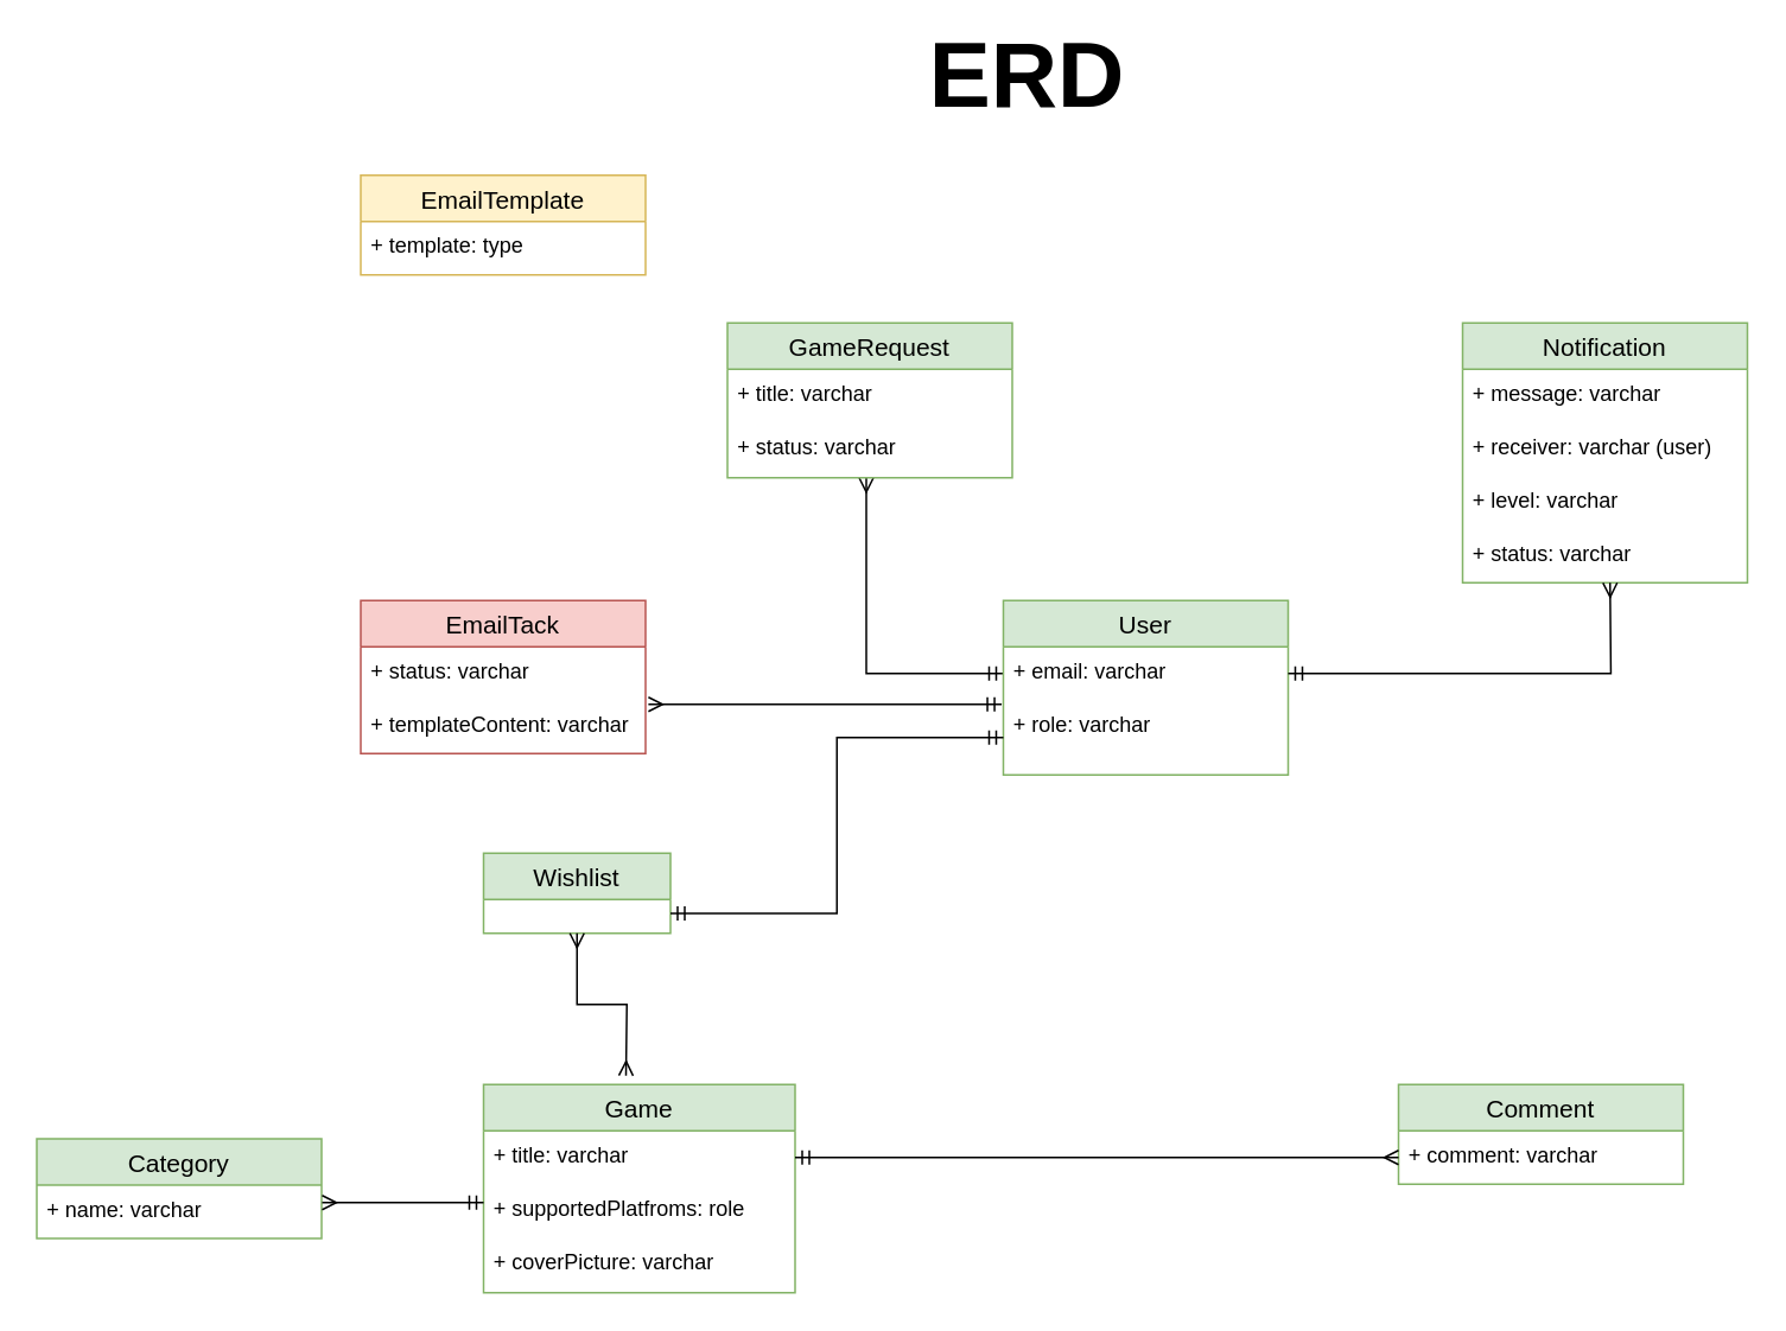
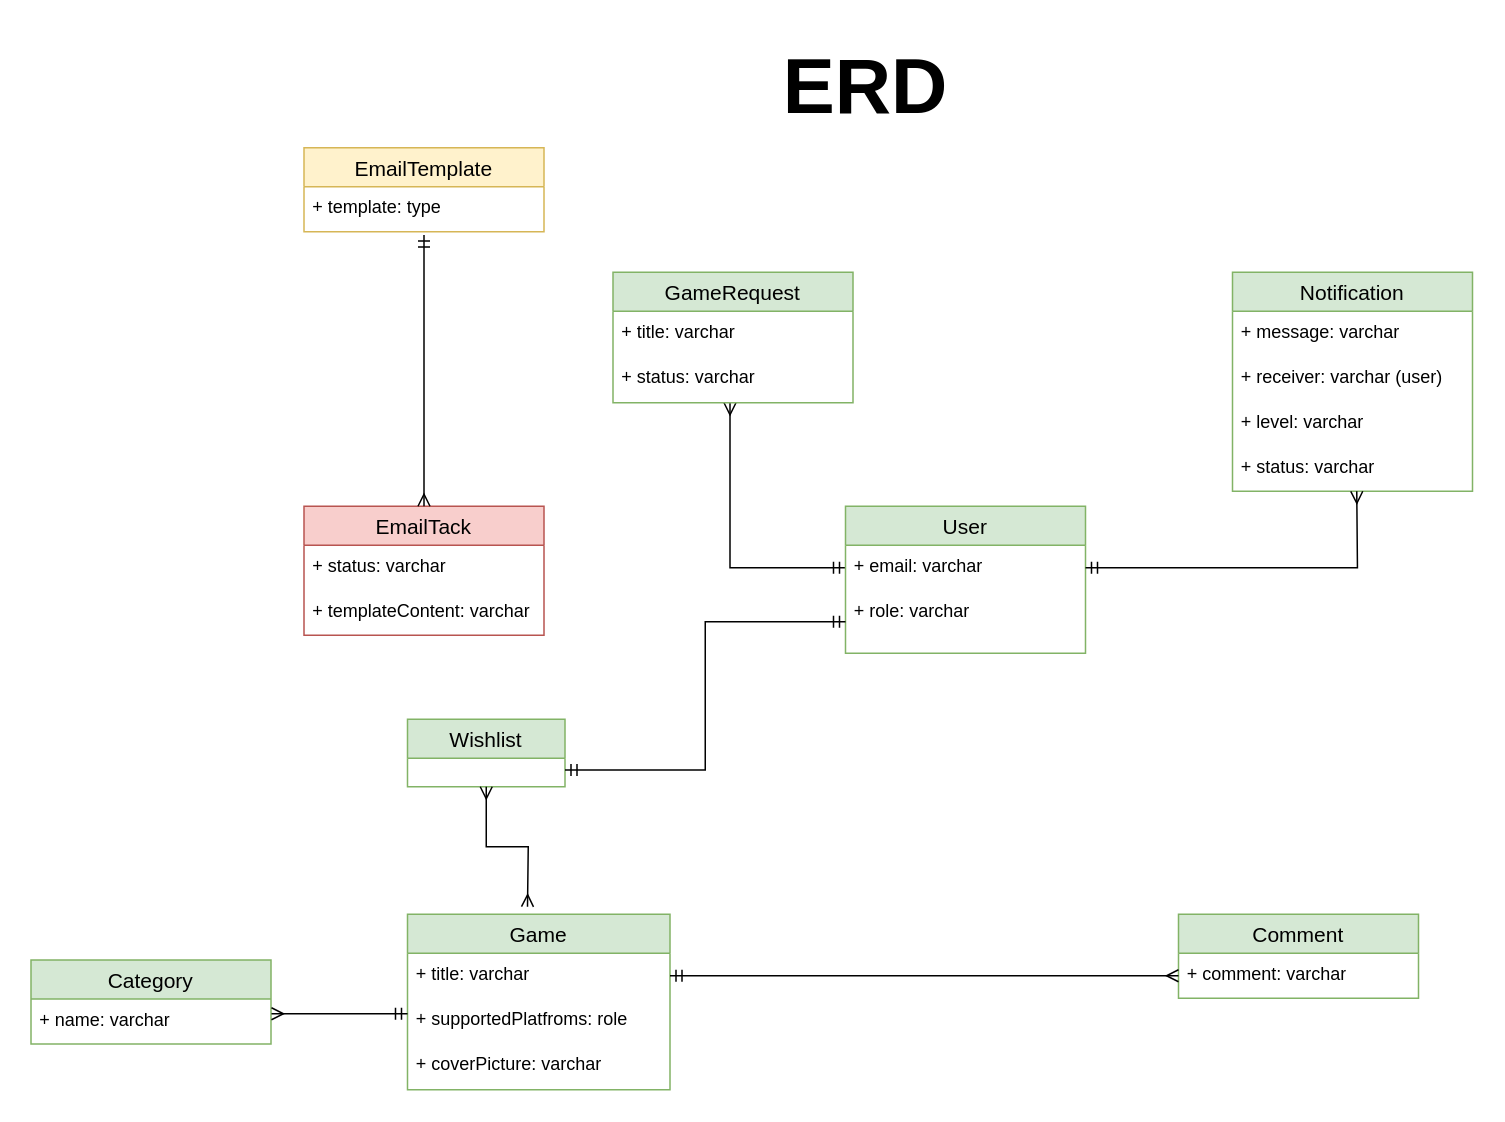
  <mxCell id="0" />
  <mxCell id="1" parent="0" />
  <mxCell id="2" value="" style="edgeStyle=orthogonalEdgeStyle;rounded=0;orthogonalLoop=1;jettySize=auto;html=1;endArrow=ERmany;endFill=0;startArrow=ERmandOne;startFill=0;exitX=0;exitY=0.5;exitDx=0;exitDy=0;" edge="1" parent="1" source="4" target="8"><mxGeometry relative="1" as="geometry"><mxPoint x="450" y="394" as="sourcePoint" /><mxPoint x="374" y="415" as="targetPoint" /><Array as="points"><mxPoint x="486" y="378" /></Array></mxGeometry></mxCell>
  <mxCell id="3" value="User" style="swimlane;fontStyle=0;childLayout=stackLayout;horizontal=1;startSize=26;horizontalStack=0;resizeParent=1;resizeParentMax=0;resizeLast=0;collapsible=1;marginBottom=0;align=center;fontSize=14;fillColor=#d5e8d4;strokeColor=#82b366;" vertex="1" parent="1"><mxGeometry x="563" y="337" width="160" height="98" as="geometry"><mxRectangle x="341" y="311" width="65" height="29" as="alternateBounds" /></mxGeometry></mxCell>
  <mxCell id="4" value="&lt;div&gt;+ email: varchar&lt;/div&gt;" style="text;strokeColor=none;fillColor=none;spacingLeft=4;spacingRight=4;overflow=hidden;rotatable=0;points=[[0,0.5],[1,0.5]];portConstraint=eastwest;fontSize=12;whiteSpace=wrap;html=1;" vertex="1" parent="3"><mxGeometry y="26" width="160" height="30" as="geometry" /></mxCell>
  <mxCell id="5" value="+ role: varchar" style="text;strokeColor=none;fillColor=none;spacingLeft=4;spacingRight=4;overflow=hidden;rotatable=0;points=[[0,0.5],[1,0.5]];portConstraint=eastwest;fontSize=12;whiteSpace=wrap;html=1;" vertex="1" parent="3"><mxGeometry y="56" width="160" height="42" as="geometry" /></mxCell>
  <mxCell id="6" value="GameRequest" style="swimlane;fontStyle=0;childLayout=stackLayout;horizontal=1;startSize=26;horizontalStack=0;resizeParent=1;resizeParentMax=0;resizeLast=0;collapsible=1;marginBottom=0;align=center;fontSize=14;fillColor=#d5e8d4;strokeColor=#82b366;" vertex="1" parent="1"><mxGeometry x="408" y="181" width="160" height="87" as="geometry" /></mxCell>
  <mxCell id="7" value="+ title: varchar" style="text;strokeColor=none;fillColor=none;spacingLeft=4;spacingRight=4;overflow=hidden;rotatable=0;points=[[0,0.5],[1,0.5]];portConstraint=eastwest;fontSize=12;whiteSpace=wrap;html=1;" vertex="1" parent="6"><mxGeometry y="26" width="160" height="30" as="geometry" /></mxCell>
  <mxCell id="8" value="+ status: varchar" style="text;strokeColor=none;fillColor=none;spacingLeft=4;spacingRight=4;overflow=hidden;rotatable=0;points=[[0,0.5],[1,0.5]];portConstraint=eastwest;fontSize=12;whiteSpace=wrap;html=1;" vertex="1" parent="6"><mxGeometry y="56" width="160" height="31" as="geometry" /></mxCell>
  <mxCell id="9" value="Notification" style="swimlane;fontStyle=0;childLayout=stackLayout;horizontal=1;startSize=26;horizontalStack=0;resizeParent=1;resizeParentMax=0;resizeLast=0;collapsible=1;marginBottom=0;align=center;fontSize=14;fillColor=#d5e8d4;strokeColor=#82b366;" vertex="1" parent="1"><mxGeometry x="821" y="181" width="160" height="146" as="geometry" /></mxCell>
  <mxCell id="10" value="+ message: varchar" style="text;strokeColor=none;fillColor=none;spacingLeft=4;spacingRight=4;overflow=hidden;rotatable=0;points=[[0,0.5],[1,0.5]];portConstraint=eastwest;fontSize=12;whiteSpace=wrap;html=1;" vertex="1" parent="9"><mxGeometry y="26" width="160" height="30" as="geometry" /></mxCell>
  <mxCell id="11" value="+ receiver: varchar (user)" style="text;strokeColor=none;fillColor=none;spacingLeft=4;spacingRight=4;overflow=hidden;rotatable=0;points=[[0,0.5],[1,0.5]];portConstraint=eastwest;fontSize=12;whiteSpace=wrap;html=1;" vertex="1" parent="9"><mxGeometry y="56" width="160" height="30" as="geometry" /></mxCell>
  <mxCell id="12" value="&lt;div&gt;+ level: varchar&lt;br&gt;&lt;/div&gt;" style="text;strokeColor=none;fillColor=none;spacingLeft=4;spacingRight=4;overflow=hidden;rotatable=0;points=[[0,0.5],[1,0.5]];portConstraint=eastwest;fontSize=12;whiteSpace=wrap;html=1;" vertex="1" parent="9"><mxGeometry y="86" width="160" height="30" as="geometry" /></mxCell>
  <mxCell id="13" value="&lt;div&gt;+ status: varchar&lt;/div&gt;" style="text;strokeColor=none;fillColor=none;spacingLeft=4;spacingRight=4;overflow=hidden;rotatable=0;points=[[0,0.5],[1,0.5]];portConstraint=eastwest;fontSize=12;whiteSpace=wrap;html=1;" vertex="1" parent="9"><mxGeometry y="116" width="160" height="30" as="geometry" /></mxCell>
  <mxCell id="14" value="Comment" style="swimlane;fontStyle=0;childLayout=stackLayout;horizontal=1;startSize=26;horizontalStack=0;resizeParent=1;resizeParentMax=0;resizeLast=0;collapsible=1;marginBottom=0;align=center;fontSize=14;fillColor=#d5e8d4;strokeColor=#82b366;" vertex="1" parent="1"><mxGeometry x="785" y="609" width="160" height="56" as="geometry" /></mxCell>
  <mxCell id="15" value="+ comment: varchar" style="text;strokeColor=none;fillColor=none;spacingLeft=4;spacingRight=4;overflow=hidden;rotatable=0;points=[[0,0.5],[1,0.5]];portConstraint=eastwest;fontSize=12;whiteSpace=wrap;html=1;" vertex="1" parent="14"><mxGeometry y="26" width="160" height="30" as="geometry" /></mxCell>
  <mxCell id="16" style="edgeStyle=orthogonalEdgeStyle;rounded=0;orthogonalLoop=1;jettySize=auto;html=1;exitX=1;exitY=0.5;exitDx=0;exitDy=0;entryX=-0.001;entryY=0.056;entryDx=0;entryDy=0;entryPerimeter=0;startArrow=ERmandOne;startFill=0;endArrow=ERmany;endFill=0;" edge="1" parent="1" source="4"><mxGeometry relative="1" as="geometry"><mxPoint x="790" y="462.33" as="sourcePoint" /><mxPoint x="903.84" y="327.01" as="targetPoint" /></mxGeometry></mxCell>
  <mxCell id="17" value="Wishlist" style="swimlane;fontStyle=0;childLayout=stackLayout;horizontal=1;startSize=26;horizontalStack=0;resizeParent=1;resizeParentMax=0;resizeLast=0;collapsible=1;marginBottom=0;align=center;fontSize=14;fillColor=#d5e8d4;strokeColor=#82b366;" vertex="1" parent="1"><mxGeometry x="271" y="479" width="105" height="45" as="geometry" /></mxCell>
  <mxCell id="18" style="edgeStyle=orthogonalEdgeStyle;rounded=0;orthogonalLoop=1;jettySize=auto;html=1;exitX=0;exitY=0.5;exitDx=0;exitDy=0;entryX=1;entryY=0.75;entryDx=0;entryDy=0;startArrow=ERmandOne;startFill=0;endArrow=ERmandOne;endFill=0;" edge="1" parent="1" source="5" target="17"><mxGeometry relative="1" as="geometry" /></mxCell>
  <mxCell id="19" style="edgeStyle=orthogonalEdgeStyle;rounded=0;orthogonalLoop=1;jettySize=auto;html=1;entryX=0.5;entryY=1;entryDx=0;entryDy=0;startArrow=ERmany;startFill=0;endArrow=ERmany;endFill=0;" edge="1" parent="1" target="17"><mxGeometry relative="1" as="geometry"><mxPoint x="359" y="550" as="targetPoint" /><mxPoint x="351" y="604" as="sourcePoint" /></mxGeometry></mxCell>
  <mxCell id="20" value="Game" style="swimlane;fontStyle=0;childLayout=stackLayout;horizontal=1;startSize=26;horizontalStack=0;resizeParent=1;resizeParentMax=0;resizeLast=0;collapsible=1;marginBottom=0;align=center;fontSize=14;fillColor=#d5e8d4;strokeColor=#82b366;" vertex="1" parent="1"><mxGeometry x="271" y="609" width="175" height="117" as="geometry" /></mxCell>
  <mxCell id="21" value="+ title: varchar" style="text;strokeColor=none;fillColor=none;spacingLeft=4;spacingRight=4;overflow=hidden;rotatable=0;points=[[0,0.5],[1,0.5]];portConstraint=eastwest;fontSize=12;whiteSpace=wrap;html=1;" vertex="1" parent="20"><mxGeometry y="26" width="175" height="30" as="geometry" /></mxCell>
  <mxCell id="22" value="+ supportedPlatfroms: role" style="text;strokeColor=none;fillColor=none;spacingLeft=4;spacingRight=4;overflow=hidden;rotatable=0;points=[[0,0.5],[1,0.5]];portConstraint=eastwest;fontSize=12;whiteSpace=wrap;html=1;" vertex="1" parent="20"><mxGeometry y="56" width="175" height="30" as="geometry" /></mxCell>
  <mxCell id="23" value="+ coverPicture: varchar" style="text;strokeColor=none;fillColor=none;spacingLeft=4;spacingRight=4;overflow=hidden;rotatable=0;points=[[0,0.5],[1,0.5]];portConstraint=eastwest;fontSize=12;whiteSpace=wrap;html=1;" vertex="1" parent="20"><mxGeometry y="86" width="175" height="31" as="geometry" /></mxCell>
  <mxCell id="24" style="edgeStyle=orthogonalEdgeStyle;rounded=0;orthogonalLoop=1;jettySize=auto;html=1;exitX=1;exitY=0.5;exitDx=0;exitDy=0;entryX=0;entryY=0.5;entryDx=0;entryDy=0;startArrow=ERmandOne;startFill=0;endArrow=ERmany;endFill=0;" edge="1" parent="1" source="21" target="15"><mxGeometry relative="1" as="geometry" /></mxCell>
  <mxCell id="25" value="EmailTack" style="swimlane;fontStyle=0;childLayout=stackLayout;horizontal=1;startSize=26;horizontalStack=0;resizeParent=1;resizeParentMax=0;resizeLast=0;collapsible=1;marginBottom=0;align=center;fontSize=14;fillColor=#f8cecc;strokeColor=#b85450;" vertex="1" parent="1"><mxGeometry x="202" y="337" width="160" height="86" as="geometry" /></mxCell>
  <mxCell id="26" value="+ status: varchar" style="text;strokeColor=none;fillColor=none;spacingLeft=4;spacingRight=4;overflow=hidden;rotatable=0;points=[[0,0.5],[1,0.5]];portConstraint=eastwest;fontSize=12;whiteSpace=wrap;html=1;" vertex="1" parent="25"><mxGeometry y="26" width="160" height="30" as="geometry" /></mxCell>
  <mxCell id="27" value="+ templateContent: varchar" style="text;strokeColor=none;fillColor=none;spacingLeft=4;spacingRight=4;overflow=hidden;rotatable=0;points=[[0,0.5],[1,0.5]];portConstraint=eastwest;fontSize=12;whiteSpace=wrap;html=1;" vertex="1" parent="25"><mxGeometry y="56" width="160" height="30" as="geometry" /></mxCell>
- <mxCell id="28" style="edgeStyle=orthogonalEdgeStyle;rounded=0;orthogonalLoop=1;jettySize=auto;html=1;exitX=1.01;exitY=0.078;exitDx=0;exitDy=0;entryX=-0.006;entryY=0.056;entryDx=0;entryDy=0;entryPerimeter=0;exitPerimeter=0;startArrow=ERmany;startFill=0;endArrow=ERmandOne;endFill=0;" edge="1" parent="1" source="27" target="5"><mxGeometry relative="1" as="geometry" /></mxCell>
  <mxCell id="29" value="EmailTemplate" style="swimlane;fontStyle=0;childLayout=stackLayout;horizontal=1;startSize=26;horizontalStack=0;resizeParent=1;resizeParentMax=0;resizeLast=0;collapsible=1;marginBottom=0;align=center;fontSize=14;fillColor=#fff2cc;strokeColor=#d6b656;" vertex="1" parent="1"><mxGeometry x="202" y="98" width="160" height="56" as="geometry" /></mxCell>
  <mxCell id="30" value="+ template: type" style="text;strokeColor=none;fillColor=none;spacingLeft=4;spacingRight=4;overflow=hidden;rotatable=0;points=[[0,0.5],[1,0.5]];portConstraint=eastwest;fontSize=12;whiteSpace=wrap;html=1;" vertex="1" parent="29"><mxGeometry y="26" width="160" height="30" as="geometry" /></mxCell>
- <mxCell id="32" value="&lt;b&gt;&lt;font style=&quot;font-size: 52px;&quot;&gt;ERD&lt;/font&gt;&lt;/b&gt;" style="text;html=1;align=center;verticalAlign=middle;resizable=0;points=[];autosize=1;strokeColor=none;fillColor=none;" vertex="1" parent="1"><mxGeometry x="512" y="5" width="128" height="74" as="geometry" /></mxCell>
+ <mxCell id="31" style="edgeStyle=orthogonalEdgeStyle;rounded=0;orthogonalLoop=1;jettySize=auto;html=1;exitX=0.5;exitY=1.072;exitDx=0;exitDy=0;entryX=0.5;entryY=0;entryDx=0;entryDy=0;exitPerimeter=0;startArrow=ERmandOne;startFill=0;endArrow=ERmany;endFill=0;" edge="1" parent="1" source="30" target="25"><mxGeometry relative="1" as="geometry"><Array as="points"><mxPoint x="282" y="204" /><mxPoint x="282" y="204" /></Array></mxGeometry></mxCell>
+ <mxCell id="32" value="&lt;b&gt;&lt;font style=&quot;font-size: 52px;&quot;&gt;ERD&lt;/font&gt;&lt;/b&gt;" style="text;html=1;align=center;verticalAlign=middle;resizable=0;points=[];autosize=1;strokeColor=none;fillColor=none;" vertex="1" parent="1"><mxGeometry x="512" width="128" height="74" as="geometry" y="20" /></mxCell>
  <mxCell id="33" value="Category" style="swimlane;fontStyle=0;childLayout=stackLayout;horizontal=1;startSize=26;horizontalStack=0;resizeParent=1;resizeParentMax=0;resizeLast=0;collapsible=1;marginBottom=0;align=center;fontSize=14;fillColor=#d5e8d4;strokeColor=#82b366;" vertex="1" parent="1"><mxGeometry x="20" y="639.5" width="160" height="56" as="geometry" /></mxCell>
  <mxCell id="34" value="+ name: varchar" style="text;strokeColor=none;fillColor=none;spacingLeft=4;spacingRight=4;overflow=hidden;rotatable=0;points=[[0,0.5],[1,0.5]];portConstraint=eastwest;fontSize=12;whiteSpace=wrap;html=1;" vertex="1" parent="33"><mxGeometry y="26" width="160" height="30" as="geometry" /></mxCell>
  <mxCell id="35" style="edgeStyle=orthogonalEdgeStyle;rounded=0;orthogonalLoop=1;jettySize=auto;html=1;entryX=1.002;entryY=0.328;entryDx=0;entryDy=0;entryPerimeter=0;startArrow=ERmandOne;startFill=0;endArrow=ERmany;endFill=0;exitX=0;exitY=0.345;exitDx=0;exitDy=0;exitPerimeter=0;" edge="1" parent="1" source="22" target="34"><mxGeometry relative="1" as="geometry"><mxPoint x="265" y="675" as="sourcePoint" /></mxGeometry></mxCell>
